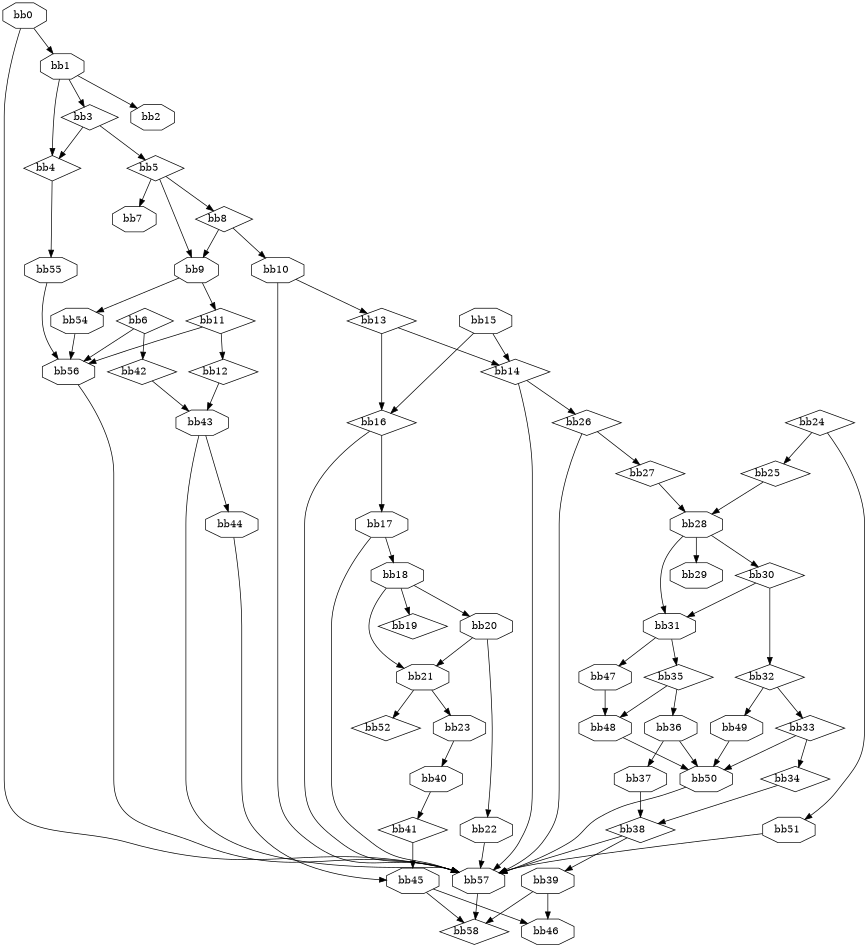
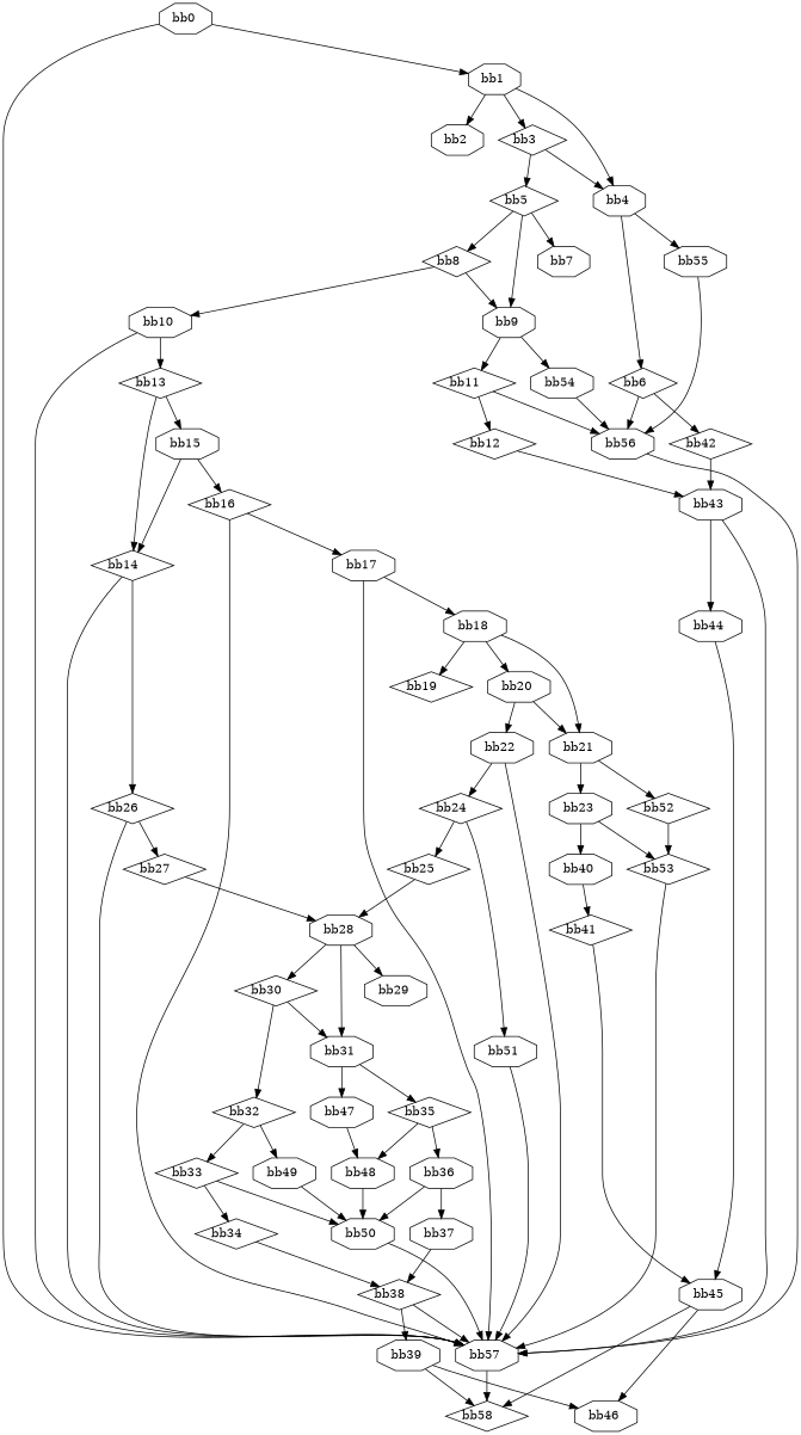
  digraph {
    node [shape=octagon]
    n1 [label="bb0\l"]
    n2 [label="bb1\l"]
    n3 [label="bb57\l"]
    n4 [label="bb2\l"]
    n5 [label="bb3\l" shape=diamond]
-   n6 [label="bb4\l" shape=diamond]
+   n6 [label="bb4\l"]
    n7 [label="bb58\l" shape=diamond]
    n8 [label="bb5\l" shape=diamond]
    n9 [label="bb6\l" shape=diamond]
    n10 [label="bb55\l"]
    n11 [label="bb7\l"]
    n12 [label="bb8\l" shape=diamond]
    n13 [label="bb9\l"]
    n14 [label="bb42\l" shape=diamond]
    n15 [label="bb56\l"]
    n16 [label="bb10\l"]
    n17 [label="bb11\l" shape=diamond]
    n18 [label="bb54\l"]
    n19 [label="bb43\l"]
    n20 [label="bb13\l" shape=diamond]
    n21 [label="bb12\l" shape=diamond]
    n22 [label="bb14\l" shape=diamond]
    n23 [label="bb15\l"]
    n24 [label="bb44\l"]
    n25 [label="bb26\l" shape=diamond]
    n26 [label="bb16\l" shape=diamond]
    n27 [label="bb27\l" shape=diamond]
    n28 [label="bb17\l"]
    n29 [label="bb18\l"]
    n30 [label="bb19\l" shape=diamond]
    n31 [label="bb20\l"]
    n32 [label="bb21\l"]
    n33 [label="bb22\l"]
    n34 [label="bb23\l"]
    n35 [label="bb52\l" shape=diamond]
    n36 [label="bb24\l" shape=diamond]
    n37 [label="bb40\l"]
+   n38 [label="bb53\l" shape=diamond]
    n39 [label="bb25\l" shape=diamond]
    n40 [label="bb51\l"]
    n41 [label="bb41\l" shape=diamond]
    n42 [label="bb28\l"]
    n43 [label="bb29\l"]
    n44 [label="bb30\l" shape=diamond]
    n45 [label="bb31\l"]
    n46 [label="bb32\l" shape=diamond]
    n47 [label="bb35\l" shape=diamond]
    n48 [label="bb47\l"]
    n49 [label="bb33\l" shape=diamond]
    n50 [label="bb49\l"]
    n51 [label="bb36\l"]
    n52 [label="bb48\l"]
    n53 [label="bb34\l" shape=diamond]
    n54 [label="bb50\l"]
    n55 [label="bb38\l" shape=diamond]
    n56 [label="bb39\l"]
    n57 [label="bb37\l"]
    n58 [label="bb46\l"]
    n59 [label="bb45\l"]
    n1 -> n2
    n1 -> n3
    n2 -> n4
    n2 -> n5
    n2 -> n6
    n3 -> n7
    n5 -> n6
    n5 -> n8
+   n6 -> n9
    n6 -> n10
    n8 -> n11
    n8 -> n12
    n8 -> n13
    n9 -> n14
    n9 -> n15
    n10 -> n15
    n12 -> n13
    n12 -> n16
    n13 -> n17
    n13 -> n18
    n14 -> n19
    n15 -> n3
    n16 -> n3
    n16 -> n20
    n17 -> n15
    n17 -> n21
    n18 -> n15
    n19 -> n3
    n19 -> n24
    n20 -> n22
-   n20 -> n26
+   n20 -> n23
    n21 -> n19
    n22 -> n3
    n22 -> n25
    n23 -> n22
    n23 -> n26
    n24 -> n59
    n25 -> n3
    n25 -> n27
    n26 -> n3
    n26 -> n28
    n27 -> n42
    n28 -> n3
    n28 -> n29
    n29 -> n30
    n29 -> n31
    n29 -> n32
    n31 -> n32
    n31 -> n33
    n32 -> n34
    n32 -> n35
    n33 -> n3
+   n33 -> n36
    n34 -> n37
+   n34 -> n38
+   n35 -> n38
    n36 -> n39
    n36 -> n40
    n37 -> n41
+   n38 -> n3
    n39 -> n42
    n40 -> n3
    n41 -> n59
    n42 -> n43
    n42 -> n44
    n42 -> n45
    n44 -> n45
    n44 -> n46
    n45 -> n47
    n45 -> n48
    n46 -> n49
    n46 -> n50
    n47 -> n51
    n47 -> n52
    n48 -> n52
    n49 -> n53
    n49 -> n54
    n50 -> n54
    n51 -> n54
    n51 -> n57
    n52 -> n54
    n53 -> n55
    n54 -> n3
    n55 -> n3
    n55 -> n56
    n56 -> n7
    n56 -> n58
    n57 -> n55
    n59 -> n7
    n59 -> n58
  }
